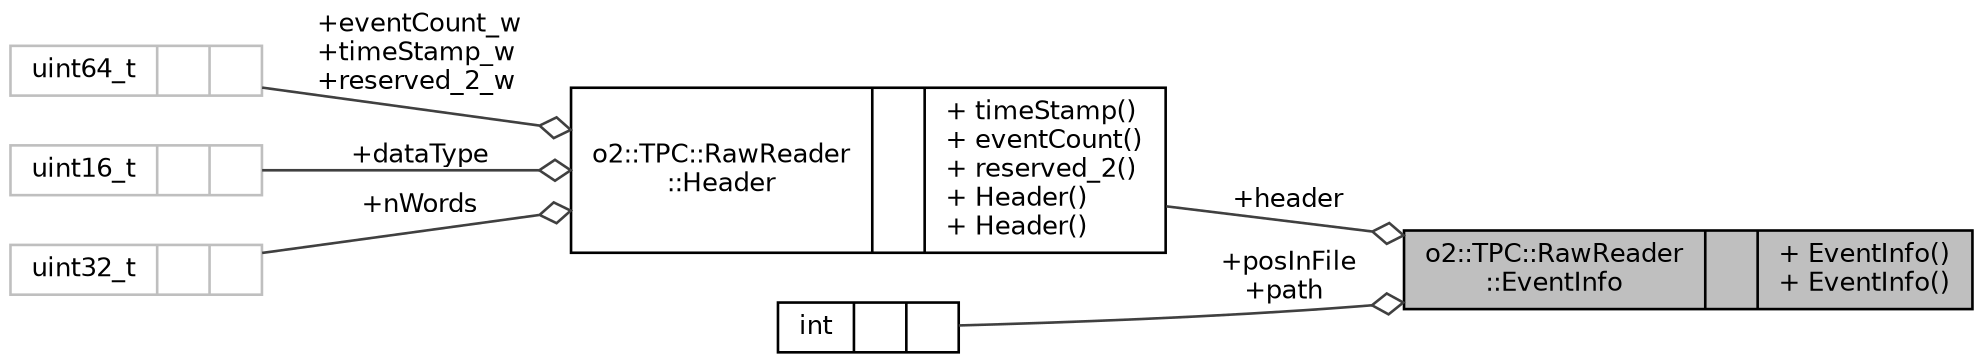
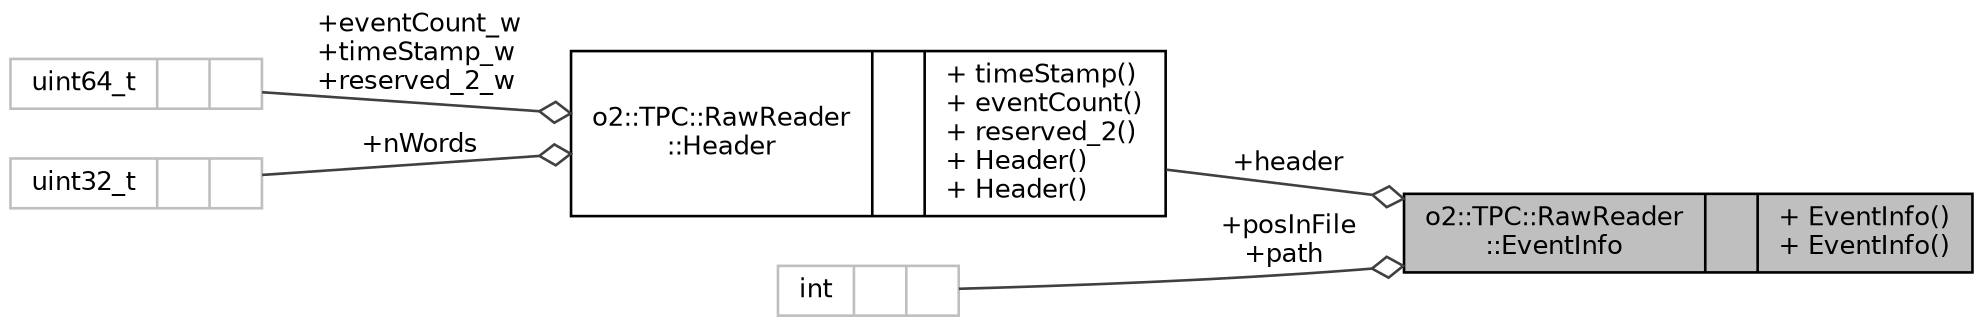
  digraph {
    rankdir=LR
    node [color=grey75 fontname=Helvetica fontsize=10 shape=record]
    edge [arrowhead=odiamond color=grey25 fontname=Helvetica fontsize=10 labelfontname=Helvetica labelfontsize=10 style=solid]
    n1 [color=black fillcolor=grey75 fontcolor=black height=0.2 label="{o2::TPC::RawReader\l::EventInfo\n||+ EventInfo()\l+ EventInfo()\l}" style=filled width=0.4]
    n2 [color=black height=0.2 label="{o2::TPC::RawReader\l::Header\n||+ timeStamp()\l+ eventCount()\l+ reserved_2()\l+ Header()\l+ Header()\l}" width=0.4]
    n3 [height=0.2 label="{uint64_t\n||}" width=0.4]
-   n4 [height=0.2 label="{uint16_t\n||}" width=0.4]
    n5 [height=0.2 label="{uint32_t\n||}" width=0.4]
-   n6 [color=black height=0.2 label="{int\n||}" width=0.4]
+   n6 [height=0.2 label="{int\n||}" width=0.4]
    n2 -> n1 [label=" +header"]
    n3 -> n2 [label=" +eventCount_w\n+timeStamp_w\n+reserved_2_w"]
-   n4 -> n2 [label=" +dataType"]
    n5 -> n2 [label=" +nWords"]
    n6 -> n1 [label=" +posInFile\n+path"]
  }
